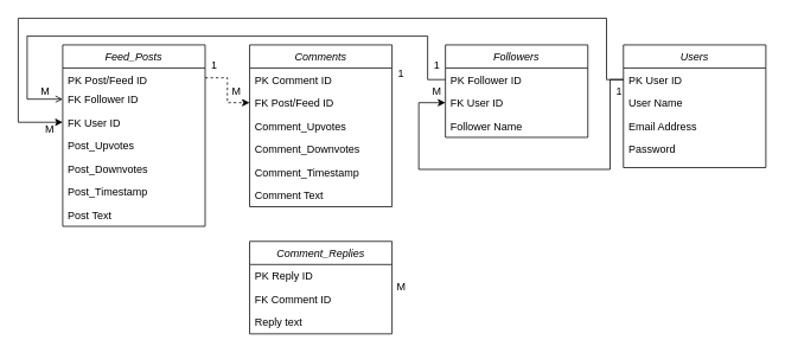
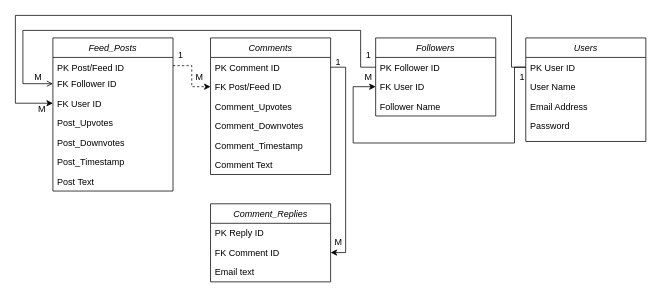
  <mxCell id="0" />
  <mxCell id="1" parent="0" />
  <mxCell id="2" value="Users" style="swimlane;fontStyle=2;align=center;verticalAlign=top;childLayout=stackLayout;horizontal=1;startSize=26;horizontalStack=0;resizeParent=1;resizeLast=0;collapsible=1;marginBottom=0;rounded=0;shadow=0;strokeWidth=1;" vertex="1" parent="1"><mxGeometry x="700" y="50" width="160" height="138" as="geometry"><mxRectangle x="230" y="140" width="160" height="26" as="alternateBounds" /></mxGeometry></mxCell>
  <mxCell id="3" value="PK User ID" style="text;align=left;verticalAlign=top;spacingLeft=4;spacingRight=4;overflow=hidden;rotatable=0;points=[[0,0.5],[1,0.5]];portConstraint=eastwest;" vertex="1" parent="2"><mxGeometry y="26" width="160" height="26" as="geometry" /></mxCell>
  <mxCell id="4" value="User Name" style="text;align=left;verticalAlign=top;spacingLeft=4;spacingRight=4;overflow=hidden;rotatable=0;points=[[0,0.5],[1,0.5]];portConstraint=eastwest;" vertex="1" parent="2"><mxGeometry y="52" width="160" height="26" as="geometry" /></mxCell>
  <mxCell id="5" value="Email Address" style="text;align=left;verticalAlign=top;spacingLeft=4;spacingRight=4;overflow=hidden;rotatable=0;points=[[0,0.5],[1,0.5]];portConstraint=eastwest;rounded=0;shadow=0;html=0;" vertex="1" parent="2"><mxGeometry y="78" width="160" height="26" as="geometry" /></mxCell>
  <mxCell id="6" value="Password" style="text;align=left;verticalAlign=top;spacingLeft=4;spacingRight=4;overflow=hidden;rotatable=0;points=[[0,0.5],[1,0.5]];portConstraint=eastwest;rounded=0;shadow=0;html=0;" vertex="1" parent="2"><mxGeometry y="104" width="160" height="26" as="geometry" /></mxCell>
  <mxCell id="7" value="Followers" style="swimlane;fontStyle=2;align=center;verticalAlign=top;childLayout=stackLayout;horizontal=1;startSize=26;horizontalStack=0;resizeParent=1;resizeLast=0;collapsible=1;marginBottom=0;rounded=0;shadow=0;strokeWidth=1;" vertex="1" parent="1"><mxGeometry x="500" y="50" width="160" height="104" as="geometry"><mxRectangle x="230" y="140" width="160" height="26" as="alternateBounds" /></mxGeometry></mxCell>
  <mxCell id="8" value="PK Follower ID" style="text;align=left;verticalAlign=top;spacingLeft=4;spacingRight=4;overflow=hidden;rotatable=0;points=[[0,0.5],[1,0.5]];portConstraint=eastwest;" vertex="1" parent="7"><mxGeometry y="26" width="160" height="26" as="geometry" /></mxCell>
  <mxCell id="9" value="FK User ID" style="text;align=left;verticalAlign=top;spacingLeft=4;spacingRight=4;overflow=hidden;rotatable=0;points=[[0,0.5],[1,0.5]];portConstraint=eastwest;" vertex="1" parent="7"><mxGeometry y="52" width="160" height="26" as="geometry" /></mxCell>
  <mxCell id="10" value="Follower Name" style="text;align=left;verticalAlign=top;spacingLeft=4;spacingRight=4;overflow=hidden;rotatable=0;points=[[0,0.5],[1,0.5]];portConstraint=eastwest;" vertex="1" parent="7"><mxGeometry y="78" width="160" height="26" as="geometry" /></mxCell>
  <mxCell id="11" value="" style="edgeStyle=orthogonalEdgeStyle;rounded=0;orthogonalLoop=1;jettySize=auto;html=1;" edge="1" parent="1" source="3" target="9"><mxGeometry relative="1" as="geometry"><Array as="points"><mxPoint x="685" y="89" /><mxPoint x="685" y="190" /><mxPoint x="470" y="190" /><mxPoint x="470" y="115" /></Array></mxGeometry></mxCell>
  <mxCell id="12" value="Comments" style="swimlane;fontStyle=2;align=center;verticalAlign=top;childLayout=stackLayout;horizontal=1;startSize=26;horizontalStack=0;resizeParent=1;resizeLast=0;collapsible=1;marginBottom=0;rounded=0;shadow=0;strokeWidth=1;" vertex="1" parent="1"><mxGeometry x="280" y="50" width="160" height="182" as="geometry"><mxRectangle x="230" y="140" width="160" height="26" as="alternateBounds" /></mxGeometry></mxCell>
  <mxCell id="13" value="PK Comment ID" style="text;align=left;verticalAlign=top;spacingLeft=4;spacingRight=4;overflow=hidden;rotatable=0;points=[[0,0.5],[1,0.5]];portConstraint=eastwest;" vertex="1" parent="12"><mxGeometry y="26" width="160" height="26" as="geometry" /></mxCell>
  <mxCell id="14" value="FK Post/Feed ID" style="text;align=left;verticalAlign=top;spacingLeft=4;spacingRight=4;overflow=hidden;rotatable=0;points=[[0,0.5],[1,0.5]];portConstraint=eastwest;" vertex="1" parent="12"><mxGeometry y="52" width="160" height="26" as="geometry" /></mxCell>
  <mxCell id="15" value="Comment_Upvotes" style="text;align=left;verticalAlign=top;spacingLeft=4;spacingRight=4;overflow=hidden;rotatable=0;points=[[0,0.5],[1,0.5]];portConstraint=eastwest;" vertex="1" parent="12"><mxGeometry y="78" width="160" height="26" as="geometry" /></mxCell>
  <mxCell id="16" value="Comment_Downvotes" style="text;align=left;verticalAlign=top;spacingLeft=4;spacingRight=4;overflow=hidden;rotatable=0;points=[[0,0.5],[1,0.5]];portConstraint=eastwest;" vertex="1" parent="12"><mxGeometry y="104" width="160" height="26" as="geometry" /></mxCell>
  <mxCell id="17" value="Comment_Timestamp" style="text;align=left;verticalAlign=top;spacingLeft=4;spacingRight=4;overflow=hidden;rotatable=0;points=[[0,0.5],[1,0.5]];portConstraint=eastwest;" vertex="1" parent="12"><mxGeometry y="130" width="160" height="26" as="geometry" /></mxCell>
  <mxCell id="18" value="Comment Text" style="text;align=left;verticalAlign=top;spacingLeft=4;spacingRight=4;overflow=hidden;rotatable=0;points=[[0,0.5],[1,0.5]];portConstraint=eastwest;" vertex="1" parent="12"><mxGeometry y="156" width="160" height="26" as="geometry" /></mxCell>
  <mxCell id="19" value="Feed_Posts" style="swimlane;fontStyle=2;align=center;verticalAlign=top;childLayout=stackLayout;horizontal=1;startSize=26;horizontalStack=0;resizeParent=1;resizeLast=0;collapsible=1;marginBottom=0;rounded=0;shadow=0;strokeWidth=1;" vertex="1" parent="1"><mxGeometry x="70" y="50" width="160" height="204" as="geometry"><mxRectangle x="230" y="140" width="160" height="26" as="alternateBounds" /></mxGeometry></mxCell>
  <mxCell id="20" value="PK Post/Feed ID" style="text;align=left;verticalAlign=top;spacingLeft=4;spacingRight=4;overflow=hidden;rotatable=0;points=[[0,0.5],[1,0.5]];portConstraint=eastwest;" vertex="1" parent="19"><mxGeometry y="26" width="160" height="22" as="geometry" /></mxCell>
  <mxCell id="21" value="FK Follower ID" style="text;align=left;verticalAlign=top;spacingLeft=4;spacingRight=4;overflow=hidden;rotatable=0;points=[[0,0.5],[1,0.5]];portConstraint=eastwest;" vertex="1" parent="19"><mxGeometry y="48" width="160" height="26" as="geometry" /></mxCell>
  <mxCell id="22" value="FK User ID" style="text;align=left;verticalAlign=top;spacingLeft=4;spacingRight=4;overflow=hidden;rotatable=0;points=[[0,0.5],[1,0.5]];portConstraint=eastwest;" vertex="1" parent="19"><mxGeometry y="74" width="160" height="26" as="geometry" /></mxCell>
  <mxCell id="23" value="Post_Upvotes" style="text;align=left;verticalAlign=top;spacingLeft=4;spacingRight=4;overflow=hidden;rotatable=0;points=[[0,0.5],[1,0.5]];portConstraint=eastwest;" vertex="1" parent="19"><mxGeometry y="100" width="160" height="26" as="geometry" /></mxCell>
  <mxCell id="24" value="Post_Downvotes" style="text;align=left;verticalAlign=top;spacingLeft=4;spacingRight=4;overflow=hidden;rotatable=0;points=[[0,0.5],[1,0.5]];portConstraint=eastwest;" vertex="1" parent="19"><mxGeometry y="126" width="160" height="26" as="geometry" /></mxCell>
  <mxCell id="25" value="Post_Timestamp" style="text;align=left;verticalAlign=top;spacingLeft=4;spacingRight=4;overflow=hidden;rotatable=0;points=[[0,0.5],[1,0.5]];portConstraint=eastwest;" vertex="1" parent="19"><mxGeometry y="152" width="160" height="26" as="geometry" /></mxCell>
  <mxCell id="26" value="Post Text" style="text;align=left;verticalAlign=top;spacingLeft=4;spacingRight=4;overflow=hidden;rotatable=0;points=[[0,0.5],[1,0.5]];portConstraint=eastwest;" vertex="1" parent="19"><mxGeometry y="178" width="160" height="26" as="geometry" /></mxCell>
  <mxCell id="27" style="edgeStyle=orthogonalEdgeStyle;rounded=0;orthogonalLoop=1;jettySize=auto;html=1;entryX=0;entryY=0.5;entryDx=0;entryDy=0;" edge="1" parent="1" source="3" target="22"><mxGeometry relative="1" as="geometry"><mxPoint x="20" y="120" as="targetPoint" /><Array as="points"><mxPoint x="681" y="89" /><mxPoint x="681" y="20" /><mxPoint x="20" y="20" /><mxPoint x="20" y="137" /></Array></mxGeometry></mxCell>
  <mxCell id="28" value="Comment_Replies" style="swimlane;fontStyle=2;align=center;verticalAlign=top;childLayout=stackLayout;horizontal=1;startSize=26;horizontalStack=0;resizeParent=1;resizeLast=0;collapsible=1;marginBottom=0;rounded=0;shadow=0;strokeWidth=1;" vertex="1" parent="1"><mxGeometry x="280" y="271" width="160" height="104" as="geometry"><mxRectangle x="230" y="140" width="160" height="26" as="alternateBounds" /></mxGeometry></mxCell>
  <mxCell id="29" value="PK Reply ID" style="text;align=left;verticalAlign=top;spacingLeft=4;spacingRight=4;overflow=hidden;rotatable=0;points=[[0,0.5],[1,0.5]];portConstraint=eastwest;" vertex="1" parent="28"><mxGeometry y="26" width="160" height="26" as="geometry" /></mxCell>
  <mxCell id="30" value="FK Comment ID" style="text;align=left;verticalAlign=top;spacingLeft=4;spacingRight=4;overflow=hidden;rotatable=0;points=[[0,0.5],[1,0.5]];portConstraint=eastwest;" vertex="1" parent="28"><mxGeometry y="52" width="160" height="26" as="geometry" /></mxCell>
- <mxCell id="31" value="Reply text" style="text;align=left;verticalAlign=top;spacingLeft=4;spacingRight=4;overflow=hidden;rotatable=0;points=[[0,0.5],[1,0.5]];portConstraint=eastwest;" vertex="1" parent="28"><mxGeometry y="78" width="160" height="26" as="geometry" /></mxCell>
+ <mxCell id="31" value="Email text" style="text;align=left;verticalAlign=top;spacingLeft=4;spacingRight=4;overflow=hidden;rotatable=0;points=[[0,0.5],[1,0.5]];portConstraint=eastwest;" vertex="1" parent="28"><mxGeometry y="78" width="160" height="26" as="geometry" /></mxCell>
  <mxCell id="32" style="edgeStyle=orthogonalEdgeStyle;rounded=0;orthogonalLoop=1;jettySize=auto;html=1;exitX=1;exitY=0.5;exitDx=0;exitDy=0;entryX=0;entryY=0.5;entryDx=0;entryDy=0;dashed=1;" edge="1" parent="1" source="20" target="14"><mxGeometry relative="1" as="geometry" /></mxCell>
  <mxCell id="33" value="1" style="text;html=1;align=center;verticalAlign=middle;resizable=0;points=[];autosize=1;strokeColor=none;fillColor=none;" vertex="1" parent="1"><mxGeometry x="680" y="88" width="30" height="30" as="geometry" /></mxCell>
  <mxCell id="34" value="M" style="text;html=1;align=center;verticalAlign=middle;resizable=0;points=[];autosize=1;strokeColor=none;fillColor=none;" vertex="1" parent="1"><mxGeometry x="475" y="88" width="30" height="30" as="geometry" /></mxCell>
  <mxCell id="35" value="M" style="text;html=1;align=center;verticalAlign=middle;resizable=0;points=[];autosize=1;strokeColor=none;fillColor=none;" vertex="1" parent="1"><mxGeometry x="40" y="130" width="30" height="30" as="geometry" /></mxCell>
  <mxCell id="36" value="1" style="text;html=1;align=center;verticalAlign=middle;resizable=0;points=[];autosize=1;strokeColor=none;fillColor=none;" vertex="1" parent="1"><mxGeometry x="225" y="58" width="30" height="30" as="geometry" /></mxCell>
  <mxCell id="37" value="M" style="text;html=1;align=center;verticalAlign=middle;resizable=0;points=[];autosize=1;strokeColor=none;fillColor=none;" vertex="1" parent="1"><mxGeometry x="250" y="88" width="30" height="30" as="geometry" /></mxCell>
  <mxCell id="38" style="edgeStyle=orthogonalEdgeStyle;rounded=0;orthogonalLoop=1;jettySize=auto;html=1;entryX=0;entryY=0.5;entryDx=0;entryDy=0;exitX=0;exitY=0.5;exitDx=0;exitDy=0;endArrow=open;" edge="1" parent="1" source="8" target="21"><mxGeometry relative="1" as="geometry"><mxPoint x="40" y="110" as="targetPoint" /><Array as="points"><mxPoint x="480" y="89" /><mxPoint x="480" y="40" /><mxPoint x="30" y="40" /><mxPoint x="30" y="111" /></Array></mxGeometry></mxCell>
  <mxCell id="39" value="1" style="text;html=1;align=center;verticalAlign=middle;resizable=0;points=[];autosize=1;strokeColor=none;fillColor=none;" vertex="1" parent="1"><mxGeometry x="475" y="58" width="30" height="30" as="geometry" /></mxCell>
  <mxCell id="40" value="M" style="text;html=1;align=center;verticalAlign=middle;resizable=0;points=[];autosize=1;strokeColor=none;fillColor=none;" vertex="1" parent="1"><mxGeometry x="35" y="88" width="30" height="30" as="geometry" /></mxCell>
+ <mxCell id="41" style="edgeStyle=orthogonalEdgeStyle;rounded=0;orthogonalLoop=1;jettySize=auto;html=1;entryX=1;entryY=0.5;entryDx=0;entryDy=0;" edge="1" parent="1" source="13" target="30"><mxGeometry relative="1" as="geometry"><mxPoint x="459.99" y="340.01" as="targetPoint" /><Array as="points"><mxPoint x="460" y="89" /><mxPoint x="460" y="336" /></Array></mxGeometry></mxCell>
  <mxCell id="42" value="1" style="text;html=1;align=center;verticalAlign=middle;resizable=0;points=[];autosize=1;strokeColor=none;fillColor=none;" vertex="1" parent="1"><mxGeometry x="435" y="68" width="30" height="30" as="geometry" /></mxCell>
  <mxCell id="43" value="M" style="text;html=1;align=center;verticalAlign=middle;resizable=0;points=[];autosize=1;strokeColor=none;fillColor=none;" vertex="1" parent="1"><mxGeometry x="435" y="308" width="30" height="30" as="geometry" /></mxCell>
